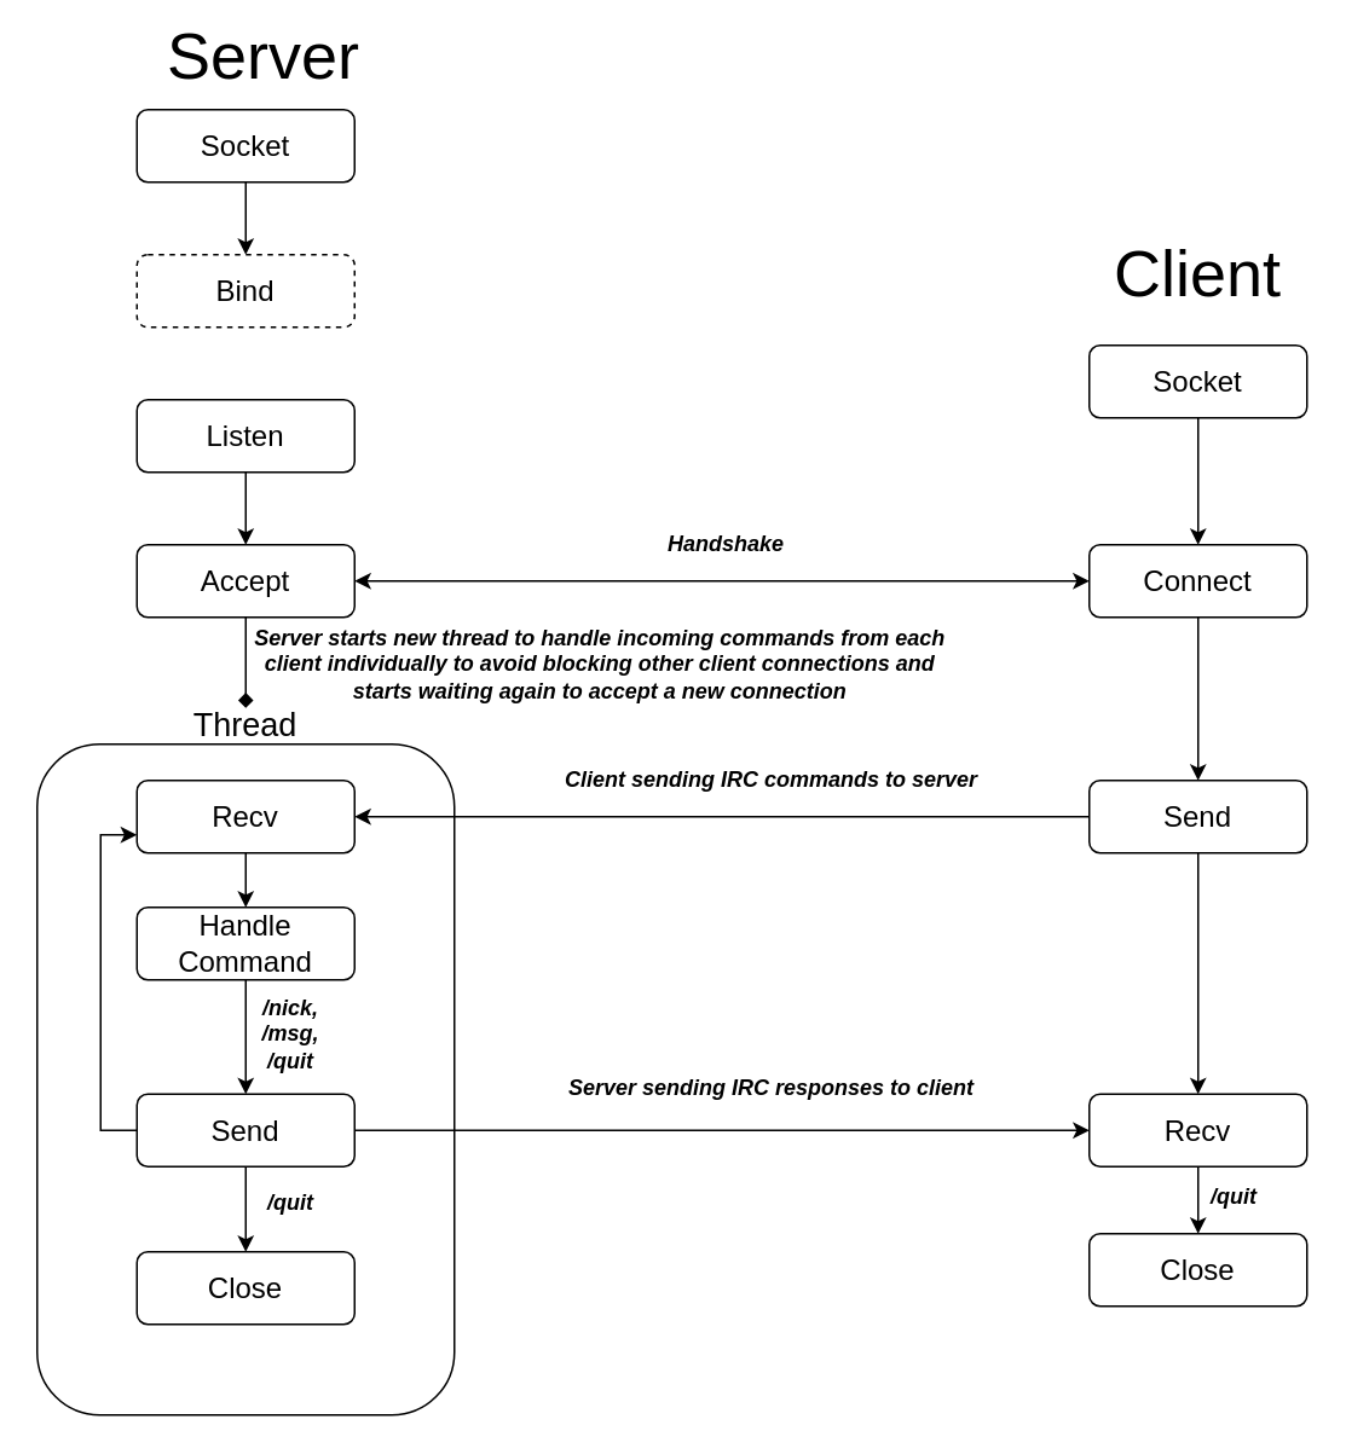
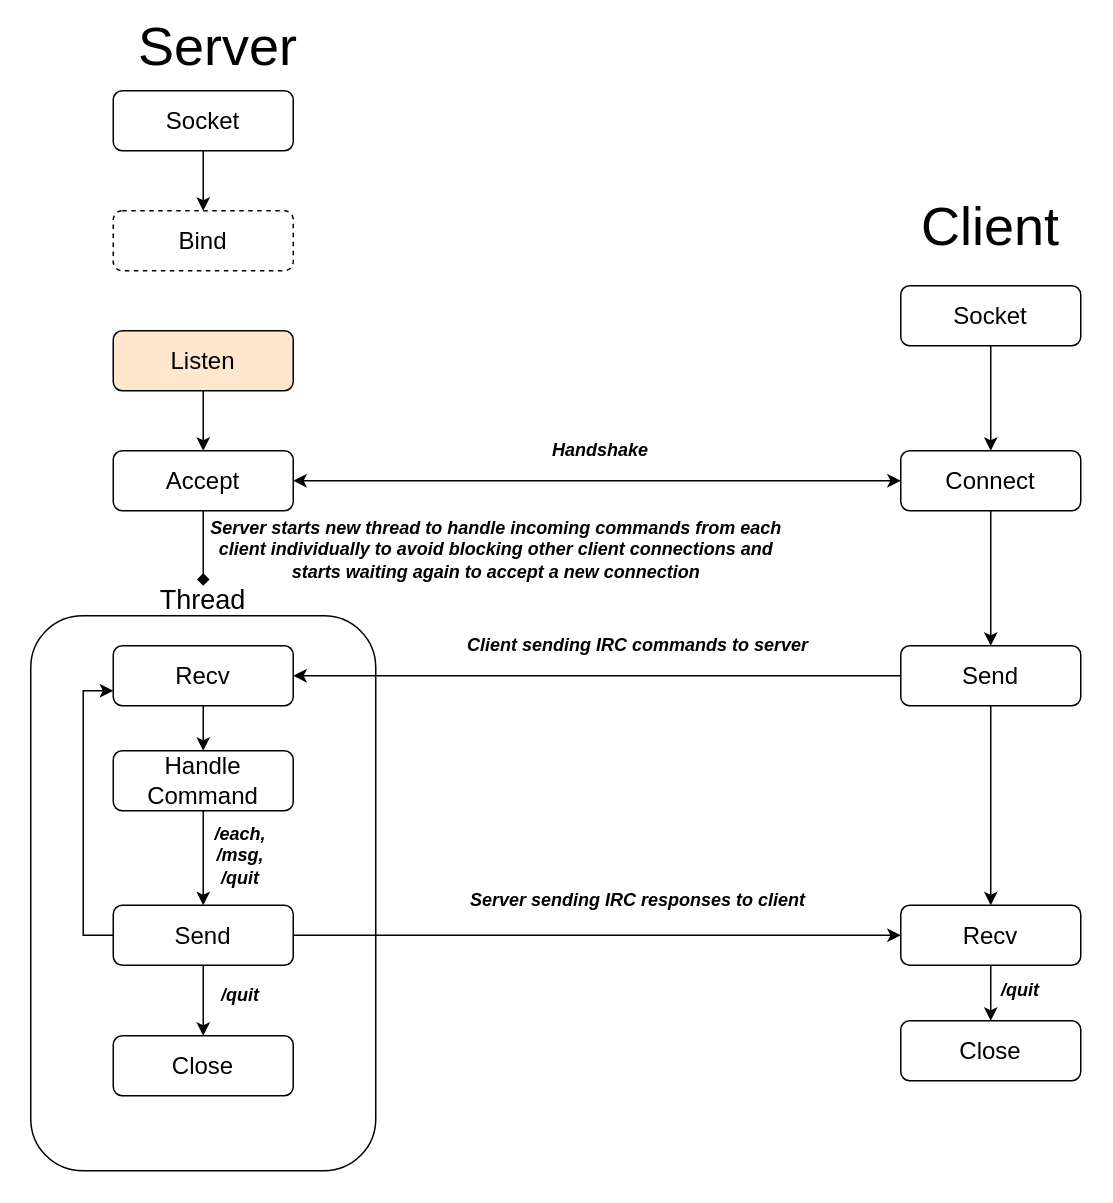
  <mxCell id="0" />
  <mxCell id="1" parent="0" />
  <mxCell id="2" style="edgeStyle=orthogonalEdgeStyle;rounded=0;orthogonalLoop=1;jettySize=auto;html=1;" edge="1" parent="1" source="3" target="7"><mxGeometry relative="1" as="geometry" /></mxCell>
  <mxCell id="3" value="&lt;font size=&quot;3&quot;&gt;Socket&lt;/font&gt;" style="rounded=1;whiteSpace=wrap;html=1;" vertex="1" parent="1"><mxGeometry x="75" y="60" width="120" height="40" as="geometry" /></mxCell>
  <mxCell id="4" value="&lt;font style=&quot;font-size: 36px&quot;&gt;Server&lt;/font&gt;" style="text;html=1;strokeColor=none;fillColor=none;align=center;verticalAlign=middle;whiteSpace=wrap;rounded=0;" vertex="1" parent="1"><mxGeometry x="125" y="20" width="40" height="20" as="geometry" /></mxCell>
  <mxCell id="5" style="edgeStyle=orthogonalEdgeStyle;rounded=0;orthogonalLoop=1;jettySize=auto;html=1;exitX=0.5;exitY=1;exitDx=0;exitDy=0;" edge="1" parent="1" source="4" target="4"><mxGeometry relative="1" as="geometry" /></mxCell>
  <mxCell id="6" value="&lt;font style=&quot;font-size: 36px&quot;&gt;Client&lt;/font&gt;" style="text;html=1;strokeColor=none;fillColor=none;align=center;verticalAlign=middle;whiteSpace=wrap;rounded=0;" vertex="1" parent="1"><mxGeometry x="640" y="140" width="40" height="20" as="geometry" /></mxCell>
  <mxCell id="7" value="&lt;font size=&quot;3&quot;&gt;Bind&lt;/font&gt;" style="rounded=1;whiteSpace=wrap;html=1;dashed=1;" vertex="1" parent="1"><mxGeometry x="75" y="140" width="120" height="40" as="geometry" /></mxCell>
  <mxCell id="8" style="edgeStyle=orthogonalEdgeStyle;rounded=0;orthogonalLoop=1;jettySize=auto;html=1;entryX=0.5;entryY=0;entryDx=0;entryDy=0;" edge="1" parent="1" source="9" target="12"><mxGeometry relative="1" as="geometry" /></mxCell>
- <mxCell id="9" value="&lt;font size=&quot;3&quot;&gt;Listen&lt;/font&gt;" style="rounded=1;whiteSpace=wrap;html=1;" vertex="1" parent="1"><mxGeometry x="75" y="220" width="120" height="40" as="geometry" /></mxCell>
+ <mxCell id="9" value="&lt;font size=&quot;3&quot;&gt;Listen&lt;/font&gt;" style="rounded=1;whiteSpace=wrap;html=1;fillColor=#ffe6cc;" vertex="1" parent="1"><mxGeometry x="75" y="220" width="120" height="40" as="geometry" /></mxCell>
  <mxCell id="10" style="edgeStyle=orthogonalEdgeStyle;rounded=0;orthogonalLoop=1;jettySize=auto;html=1;endArrow=diamond;" edge="1" parent="1" source="12" target="14"><mxGeometry relative="1" as="geometry" /></mxCell>
  <mxCell id="11" style="edgeStyle=orthogonalEdgeStyle;rounded=0;orthogonalLoop=1;jettySize=auto;html=1;entryX=0;entryY=0.5;entryDx=0;entryDy=0;startArrow=classic;startFill=1;" edge="1" parent="1" source="12" target="27"><mxGeometry relative="1" as="geometry" /></mxCell>
  <mxCell id="12" value="&lt;font size=&quot;3&quot;&gt;Accept&lt;/font&gt;" style="rounded=1;whiteSpace=wrap;html=1;" vertex="1" parent="1"><mxGeometry x="75" y="300" width="120" height="40" as="geometry" /></mxCell>
  <mxCell id="13" value="" style="rounded=1;whiteSpace=wrap;html=1;" vertex="1" parent="1"><mxGeometry x="20" y="410" width="230" height="370" as="geometry" /></mxCell>
  <mxCell id="14" value="&lt;font style=&quot;font-size: 18px&quot;&gt;Thread&lt;/font&gt;" style="text;html=1;strokeColor=none;fillColor=none;align=center;verticalAlign=middle;whiteSpace=wrap;rounded=0;" vertex="1" parent="1"><mxGeometry x="115" y="390" width="40" height="20" as="geometry" /></mxCell>
  <mxCell id="15" style="edgeStyle=orthogonalEdgeStyle;rounded=0;orthogonalLoop=1;jettySize=auto;html=1;" edge="1" parent="1" source="16" target="23"><mxGeometry relative="1" as="geometry" /></mxCell>
  <mxCell id="16" value="&lt;font size=&quot;3&quot;&gt;Recv&lt;/font&gt;" style="rounded=1;whiteSpace=wrap;html=1;" vertex="1" parent="1"><mxGeometry x="75" y="430" width="120" height="40" as="geometry" /></mxCell>
  <mxCell id="17" style="edgeStyle=orthogonalEdgeStyle;rounded=0;orthogonalLoop=1;jettySize=auto;html=1;entryX=0;entryY=0.5;entryDx=0;entryDy=0;" edge="1" parent="1" source="20" target="32"><mxGeometry relative="1" as="geometry" /></mxCell>
  <mxCell id="18" style="edgeStyle=orthogonalEdgeStyle;rounded=0;orthogonalLoop=1;jettySize=auto;html=1;" edge="1" parent="1" source="20" target="21"><mxGeometry relative="1" as="geometry" /></mxCell>
  <mxCell id="19" style="edgeStyle=orthogonalEdgeStyle;rounded=0;orthogonalLoop=1;jettySize=auto;html=1;entryX=0;entryY=0.75;entryDx=0;entryDy=0;" edge="1" parent="1" source="20" target="16"><mxGeometry relative="1" as="geometry"><Array as="points"><mxPoint x="55" y="623" /><mxPoint x="55" y="460" /></Array></mxGeometry></mxCell>
  <mxCell id="20" value="&lt;font size=&quot;3&quot;&gt;Send&lt;/font&gt;" style="rounded=1;whiteSpace=wrap;html=1;" vertex="1" parent="1"><mxGeometry x="75" y="603" width="120" height="40" as="geometry" /></mxCell>
  <mxCell id="21" value="&lt;font size=&quot;3&quot;&gt;Close&lt;/font&gt;" style="rounded=1;whiteSpace=wrap;html=1;" vertex="1" parent="1"><mxGeometry x="75" y="690" width="120" height="40" as="geometry" /></mxCell>
  <mxCell id="22" style="edgeStyle=orthogonalEdgeStyle;rounded=0;orthogonalLoop=1;jettySize=auto;html=1;entryX=0.5;entryY=0;entryDx=0;entryDy=0;" edge="1" parent="1" source="23" target="20"><mxGeometry relative="1" as="geometry" /></mxCell>
  <mxCell id="23" value="&lt;font size=&quot;3&quot;&gt;Handle Command&lt;/font&gt;" style="rounded=1;whiteSpace=wrap;html=1;" vertex="1" parent="1"><mxGeometry x="75" y="500" width="120" height="40" as="geometry" /></mxCell>
  <mxCell id="24" style="edgeStyle=orthogonalEdgeStyle;rounded=0;orthogonalLoop=1;jettySize=auto;html=1;" edge="1" parent="1" source="25" target="27"><mxGeometry relative="1" as="geometry" /></mxCell>
  <mxCell id="25" value="&lt;font size=&quot;3&quot;&gt;Socket&lt;/font&gt;" style="rounded=1;whiteSpace=wrap;html=1;" vertex="1" parent="1"><mxGeometry x="600" y="190" width="120" height="40" as="geometry" /></mxCell>
  <mxCell id="26" style="edgeStyle=orthogonalEdgeStyle;rounded=0;orthogonalLoop=1;jettySize=auto;html=1;entryX=0.5;entryY=0;entryDx=0;entryDy=0;" edge="1" parent="1" source="27" target="30"><mxGeometry relative="1" as="geometry" /></mxCell>
  <mxCell id="27" value="&lt;font size=&quot;3&quot;&gt;Connect&lt;/font&gt;" style="rounded=1;whiteSpace=wrap;html=1;" vertex="1" parent="1"><mxGeometry x="600" y="300" width="120" height="40" as="geometry" /></mxCell>
  <mxCell id="28" style="edgeStyle=orthogonalEdgeStyle;rounded=0;orthogonalLoop=1;jettySize=auto;html=1;entryX=1;entryY=0.5;entryDx=0;entryDy=0;" edge="1" parent="1" source="30" target="16"><mxGeometry relative="1" as="geometry"><Array as="points"><mxPoint x="550" y="450" /><mxPoint x="550" y="450" /></Array></mxGeometry></mxCell>
  <mxCell id="29" style="edgeStyle=orthogonalEdgeStyle;rounded=0;orthogonalLoop=1;jettySize=auto;html=1;" edge="1" parent="1" source="30" target="32"><mxGeometry relative="1" as="geometry" /></mxCell>
  <mxCell id="30" value="&lt;font size=&quot;3&quot;&gt;Send&lt;/font&gt;" style="rounded=1;whiteSpace=wrap;html=1;" vertex="1" parent="1"><mxGeometry x="600" y="430" width="120" height="40" as="geometry" /></mxCell>
  <mxCell id="31" style="edgeStyle=orthogonalEdgeStyle;rounded=0;orthogonalLoop=1;jettySize=auto;html=1;entryX=0.5;entryY=0;entryDx=0;entryDy=0;" edge="1" parent="1" source="32" target="35"><mxGeometry relative="1" as="geometry" /></mxCell>
  <mxCell id="32" value="&lt;font size=&quot;3&quot;&gt;Recv&lt;/font&gt;" style="rounded=1;whiteSpace=wrap;html=1;" vertex="1" parent="1"><mxGeometry x="600" y="603" width="120" height="40" as="geometry" /></mxCell>
  <mxCell id="33" value="&lt;i&gt;&lt;b&gt;/quit&lt;/b&gt;&lt;/i&gt;" style="text;html=1;strokeColor=none;fillColor=none;align=center;verticalAlign=middle;whiteSpace=wrap;rounded=0;" vertex="1" parent="1"><mxGeometry x="140" y="653" width="40" height="20" as="geometry" /></mxCell>
- <mxCell id="34" value="&lt;i&gt;&lt;b&gt;/nick, /msg,&lt;br&gt;/quit&lt;br&gt;&lt;/b&gt;&lt;/i&gt;" style="text;html=1;strokeColor=none;fillColor=none;align=center;verticalAlign=middle;whiteSpace=wrap;rounded=0;" vertex="1" parent="1"><mxGeometry x="140" y="560" width="40" height="20" as="geometry" /></mxCell>
+ <mxCell id="34" value="&lt;i&gt;&lt;b&gt;/each, /msg,&lt;br&gt;/quit&lt;br&gt;&lt;/b&gt;&lt;/i&gt;" style="text;html=1;strokeColor=none;fillColor=none;align=center;verticalAlign=middle;whiteSpace=wrap;rounded=0;" vertex="1" parent="1"><mxGeometry x="140" y="560" width="40" height="20" as="geometry" /></mxCell>
  <mxCell id="35" value="&lt;font size=&quot;3&quot;&gt;Close&lt;/font&gt;" style="rounded=1;whiteSpace=wrap;html=1;" vertex="1" parent="1"><mxGeometry x="600" y="680" width="120" height="40" as="geometry" /></mxCell>
  <mxCell id="36" value="&lt;i&gt;&lt;b&gt;/quit&lt;/b&gt;&lt;/i&gt;" style="text;html=1;strokeColor=none;fillColor=none;align=center;verticalAlign=middle;whiteSpace=wrap;rounded=0;" vertex="1" parent="1"><mxGeometry x="660" y="650" width="40" height="20" as="geometry" /></mxCell>
  <mxCell id="37" value="&lt;i&gt;&lt;b&gt;Handshake&lt;/b&gt;&lt;/i&gt;" style="text;html=1;strokeColor=none;fillColor=none;align=center;verticalAlign=middle;whiteSpace=wrap;rounded=0;" vertex="1" parent="1"><mxGeometry x="380" y="290" width="40" height="20" as="geometry" /></mxCell>
  <mxCell id="38" value="&lt;i&gt;&lt;b&gt;Client sending IRC commands to server&lt;/b&gt;&lt;/i&gt;" style="text;html=1;strokeColor=none;fillColor=none;align=center;verticalAlign=middle;whiteSpace=wrap;rounded=0;" vertex="1" parent="1"><mxGeometry x="310" y="420" width="230" height="20" as="geometry" /></mxCell>
  <mxCell id="39" value="&lt;i&gt;&lt;b&gt;Server sending IRC responses to client&lt;/b&gt;&lt;/i&gt;" style="text;html=1;strokeColor=none;fillColor=none;align=center;verticalAlign=middle;whiteSpace=wrap;rounded=0;" vertex="1" parent="1"><mxGeometry x="310" y="590" width="230" height="20" as="geometry" /></mxCell>
  <mxCell id="40" value="&lt;i&gt;&lt;b&gt;Server starts new thread to handle incoming commands from each client individually to avoid blocking other client connections and starts waiting again to accept a new connection&lt;/b&gt;&lt;/i&gt;" style="text;html=1;strokeColor=none;fillColor=none;align=center;verticalAlign=middle;whiteSpace=wrap;rounded=0;" vertex="1" parent="1"><mxGeometry x="138" y="356" width="385" height="20" as="geometry" /></mxCell>
